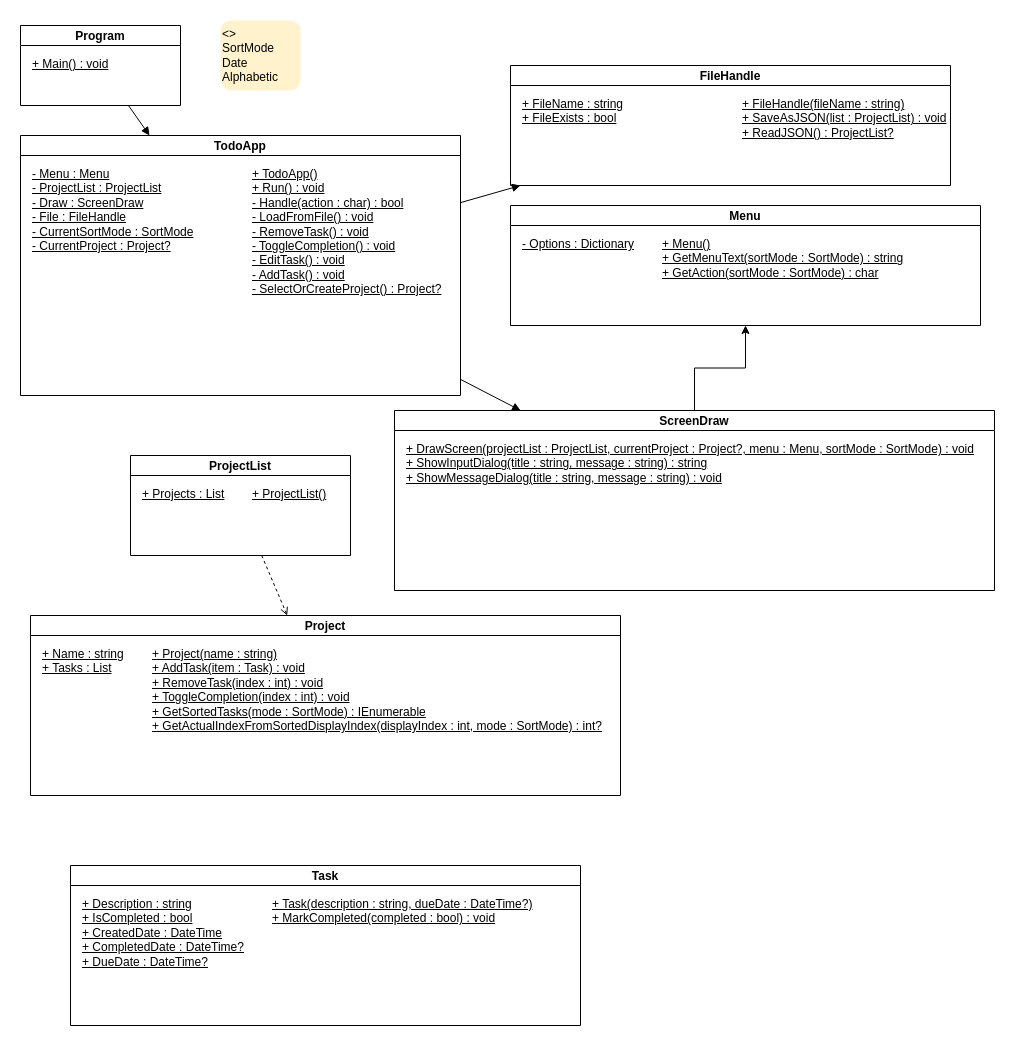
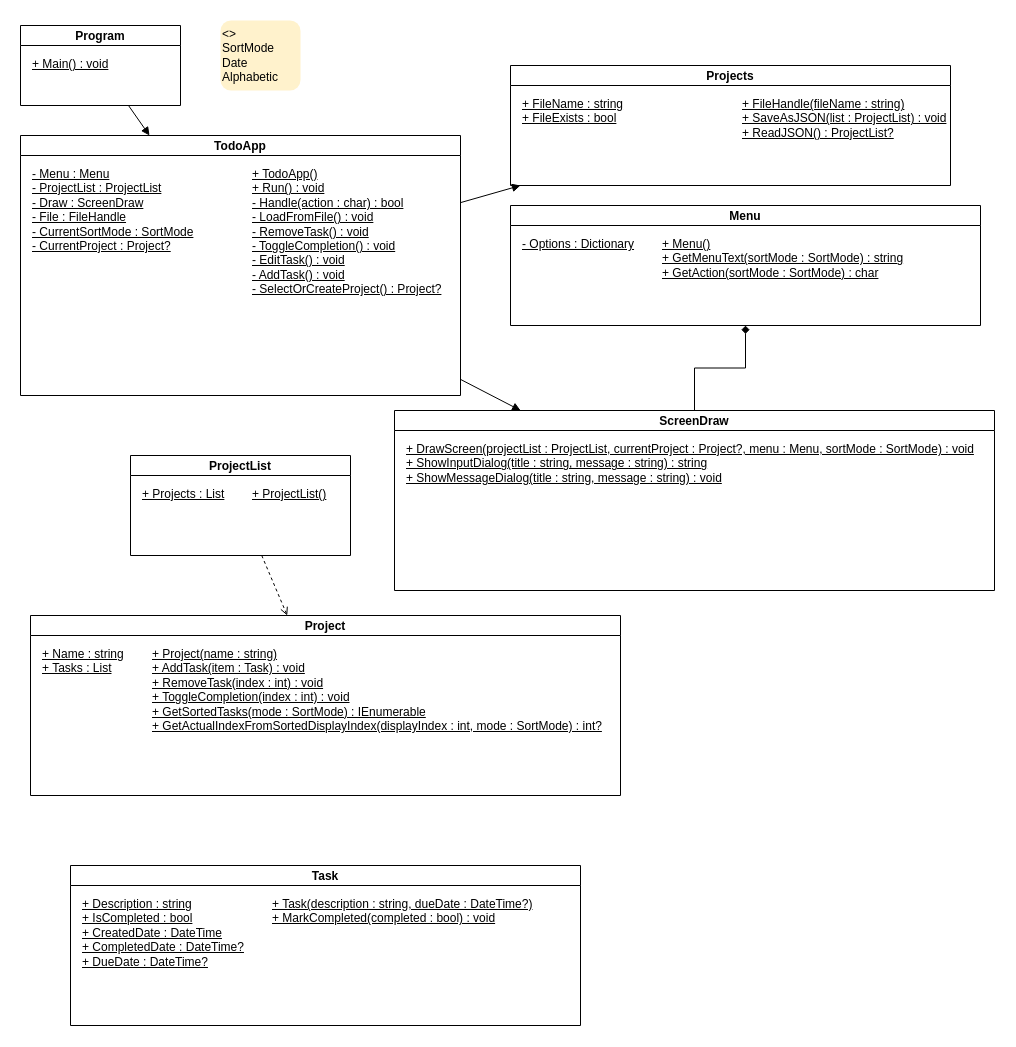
  <mxCell id="0" />
  <mxCell id="1" parent="0" />
  <mxCell id="2" value="Program" style="swimlane;childLayout=stackLayout;horizontal=1;startSize=20;" parent="1" vertex="1"><mxGeometry x="20" y="25" width="160" height="80" as="geometry" /></mxCell>
  <mxCell id="3" value="&lt;u&gt;+ Main() : void&lt;/u&gt;" style="text;html=1;align=left;verticalAlign=top;spacingLeft=10;spacingTop=5;" parent="2" vertex="1"><mxGeometry y="20" width="160" height="60" as="geometry" /></mxCell>
  <mxCell id="4" value="TodoApp" style="swimlane;childLayout=stackLayout;horizontal=1;startSize=20;" parent="1" vertex="1"><mxGeometry x="20" y="135" width="440" height="260" as="geometry" /></mxCell>
  <mxCell id="5" value="&lt;u&gt;- Menu : Menu&lt;/u&gt;&#10;&lt;u&gt;- ProjectList : ProjectList&lt;/u&gt;&#10;&lt;u&gt;- Draw : ScreenDraw&lt;/u&gt;&#10;&lt;u&gt;- File : FileHandle&lt;/u&gt;&#10;&lt;u&gt;- CurrentSortMode : SortMode&lt;/u&gt;&#10;&lt;u&gt;- CurrentProject : Project?&lt;/u&gt;" style="text;html=1;align=left;verticalAlign=top;spacingLeft=10;spacingTop=5;" parent="4" vertex="1"><mxGeometry y="20" width="220" height="240" as="geometry" /></mxCell>
  <mxCell id="6" value="&lt;u&gt;+ TodoApp()&lt;/u&gt;&#10;&lt;u&gt;+ Run() : void&lt;/u&gt;&#10;&lt;u&gt;- Handle(action : char) : bool&lt;/u&gt;&#10;&lt;u&gt;- LoadFromFile() : void&lt;/u&gt;&#10;&lt;u&gt;- RemoveTask() : void&lt;/u&gt;&#10;&lt;u&gt;- ToggleCompletion() : void&lt;/u&gt;&#10;&lt;u&gt;- EditTask() : void&lt;/u&gt;&#10;&lt;u&gt;- AddTask() : void&lt;/u&gt;&#10;&lt;u&gt;- SelectOrCreateProject() : Project?&lt;/u&gt;" style="text;html=1;align=left;verticalAlign=top;spacingLeft=10;spacingTop=5;" parent="4" vertex="1"><mxGeometry x="220" y="20" width="220" height="240" as="geometry" /></mxCell>
  <mxCell id="7" value="Menu" style="swimlane;childLayout=stackLayout;horizontal=1;startSize=20;" parent="1" vertex="1"><mxGeometry x="510" y="205" width="470" height="120" as="geometry" /></mxCell>
  <mxCell id="8" value="&lt;u&gt;- Options : Dictionary&lt;char, string&gt;&lt;/u&gt;" style="text;html=1;align=left;verticalAlign=top;spacingLeft=10;spacingTop=5;" parent="7" vertex="1"><mxGeometry y="20" width="140" height="100" as="geometry" /></mxCell>
  <mxCell id="9" value="&lt;u&gt;+ Menu()&lt;/u&gt;&#10;&lt;u&gt;+ GetMenuText(sortMode : SortMode) : string&lt;/u&gt;&#10;&lt;u&gt;+ GetAction(sortMode : SortMode) : char&lt;/u&gt;" style="text;html=1;align=left;verticalAlign=top;spacingLeft=10;spacingTop=5;" parent="7" vertex="1"><mxGeometry x="140" y="20" width="270" height="100" as="geometry" /></mxCell>
  <mxCell id="10" value="ProjectList" style="swimlane;childLayout=stackLayout;horizontal=1;startSize=20;" parent="1" vertex="1"><mxGeometry x="130" y="455" width="220" height="100" as="geometry" /></mxCell>
  <mxCell id="11" value="&lt;u&gt;+ Projects : List&lt;Project&gt;&lt;/u&gt;" style="text;html=1;align=left;verticalAlign=top;spacingLeft=10;spacingTop=5;" parent="10" vertex="1"><mxGeometry y="20" width="110" height="80" as="geometry" /></mxCell>
  <mxCell id="12" value="&lt;u&gt;+ ProjectList()&lt;/u&gt;" style="text;html=1;align=left;verticalAlign=top;spacingLeft=10;spacingTop=5;" parent="10" vertex="1"><mxGeometry x="110" y="20" width="110" height="80" as="geometry" /></mxCell>
  <mxCell id="13" value="Project" style="swimlane;childLayout=stackLayout;horizontal=1;startSize=20;" parent="1" vertex="1"><mxGeometry x="30" y="615" width="590" height="180" as="geometry" /></mxCell>
  <mxCell id="14" value="&lt;u&gt;+ Name : string&lt;/u&gt;&#10;&lt;u&gt;+ Tasks : List&lt;Task&gt;&lt;/u&gt;" style="text;html=1;align=left;verticalAlign=top;spacingLeft=10;spacingTop=5;" parent="13" vertex="1"><mxGeometry y="20" width="110" height="160" as="geometry" /></mxCell>
  <mxCell id="15" value="&lt;u&gt;+ Project(name : string)&lt;/u&gt;&#10;&lt;u&gt;+ AddTask(item : Task) : void&lt;/u&gt;&#10;&lt;u&gt;+ RemoveTask(index : int) : void&lt;/u&gt;&#10;&lt;u&gt;+ ToggleCompletion(index : int) : void&lt;/u&gt;&#10;&lt;u&gt;+ GetSortedTasks(mode : SortMode) : IEnumerable&lt;Task&gt;&lt;/u&gt;&#10;&lt;u&gt;+ GetActualIndexFromSortedDisplayIndex(displayIndex : int, mode : SortMode) : int?&lt;/u&gt;" style="text;html=1;align=left;verticalAlign=top;spacingLeft=10;spacingTop=5;" parent="13" vertex="1"><mxGeometry x="110" y="20" width="480" height="160" as="geometry" /></mxCell>
  <mxCell id="16" value="Task" style="swimlane;childLayout=stackLayout;horizontal=1;startSize=20;" parent="1" vertex="1"><mxGeometry x="70" y="865" width="510" height="160" as="geometry" /></mxCell>
  <mxCell id="17" value="&lt;u&gt;+ Description : string&lt;/u&gt;&#10;&lt;u&gt;+ IsCompleted : bool&lt;/u&gt;&#10;&lt;u&gt;+ CreatedDate : DateTime&lt;/u&gt;&#10;&lt;u&gt;+ CompletedDate : DateTime?&lt;/u&gt;&#10;&lt;u&gt;+ DueDate : DateTime?&lt;/u&gt;" style="text;html=1;align=left;verticalAlign=top;spacingLeft=10;spacingTop=5;" parent="16" vertex="1"><mxGeometry y="20" width="190" height="140" as="geometry" /></mxCell>
  <mxCell id="18" value="&lt;u&gt;+ Task(description : string, dueDate : DateTime?)&lt;/u&gt;&#10;&lt;u&gt;+ MarkCompleted(completed : bool) : void&lt;/u&gt;" style="text;html=1;align=left;verticalAlign=top;spacingLeft=10;spacingTop=5;" parent="16" vertex="1"><mxGeometry x="190" y="20" width="290" height="140" as="geometry" /></mxCell>
- <mxCell id="19" style="edgeStyle=orthogonalEdgeStyle;rounded=0;orthogonalLoop=1;jettySize=auto;html=1;exitX=0.5;exitY=0;exitDx=0;exitDy=0;entryX=0.5;entryY=1;entryDx=0;entryDy=0;" edge="1" parent="1" source="20" target="7"><mxGeometry relative="1" as="geometry"><mxPoint x="800" y="245" as="targetPoint" /></mxGeometry></mxCell>
+ <mxCell id="19" style="edgeStyle=orthogonalEdgeStyle;rounded=0;orthogonalLoop=1;jettySize=auto;html=1;exitX=0.5;exitY=0;exitDx=0;exitDy=0;entryX=0.5;entryY=1;entryDx=0;entryDy=0;endArrow=diamond;" edge="1" parent="1" source="20" target="7"><mxGeometry relative="1" as="geometry"><mxPoint x="800" y="245" as="targetPoint" /></mxGeometry></mxCell>
  <mxCell id="20" value="ScreenDraw" style="swimlane;childLayout=stackLayout;horizontal=1;startSize=20;" parent="1" vertex="1"><mxGeometry x="394" y="410" width="600" height="180" as="geometry" /></mxCell>
  <mxCell id="21" value="&lt;u&gt;+ DrawScreen(projectList : ProjectList, currentProject : Project?, menu : Menu, sortMode : SortMode) : void&lt;/u&gt;&#10;&lt;u&gt;+ ShowInputDialog(title : string, message : string) : string&lt;/u&gt;&#10;&lt;u&gt;+ ShowMessageDialog(title : string, message : string) : void&lt;/u&gt;" style="text;html=1;align=left;verticalAlign=top;spacingLeft=10;spacingTop=5;" parent="20" vertex="1"><mxGeometry y="20" width="600" height="160" as="geometry" /></mxCell>
- <mxCell id="22" value="FileHandle" style="swimlane;childLayout=stackLayout;horizontal=1;startSize=20;" parent="1" vertex="1"><mxGeometry x="510" y="65" width="440" height="120" as="geometry" /></mxCell>
+ <mxCell id="22" value="Projects" style="swimlane;childLayout=stackLayout;horizontal=1;startSize=20;" parent="1" vertex="1"><mxGeometry x="510" y="65" width="440" height="120" as="geometry" /></mxCell>
  <mxCell id="23" value="&lt;u&gt;+ FileName : string&lt;/u&gt;&#10;&lt;u&gt;+ FileExists : bool&lt;/u&gt;" style="text;html=1;align=left;verticalAlign=top;spacingLeft=10;spacingTop=5;" parent="22" vertex="1"><mxGeometry y="20" width="220" height="100" as="geometry" /></mxCell>
  <mxCell id="24" value="&lt;u&gt;+ FileHandle(fileName : string)&lt;/u&gt;&#10;&lt;u&gt;+ SaveAsJSON(list : ProjectList) : void&lt;/u&gt;&#10;&lt;u&gt;+ ReadJSON() : ProjectList?&lt;/u&gt;" style="text;html=1;align=left;verticalAlign=top;spacingLeft=10;spacingTop=5;" parent="22" vertex="1"><mxGeometry x="220" y="20" width="220" height="100" as="geometry" /></mxCell>
  <mxCell id="25" value="&lt;&lt;enum&gt;&gt;&#10;SortMode&#10;Date&#10;Alphabetic" style="text;html=1;align=left;verticalAlign=top;shape=rectangle;whiteSpace=wrap;rounded=1;fillColor=#fff2cc;" parent="1" vertex="1"><mxGeometry x="220" y="20" width="80" height="70" as="geometry" /></mxCell>
  <mxCell id="26" style="endArrow=block;endFill=1;" parent="1" source="2" target="4" edge="1"><mxGeometry relative="1" as="geometry" /></mxCell>
  <mxCell id="27" style="endArrow=block;endFill=1;" parent="1" source="4" target="20" edge="1"><mxGeometry relative="1" as="geometry" /></mxCell>
  <mxCell id="28" style="endArrow=block;endFill=1;" parent="1" source="4" target="22" edge="1"><mxGeometry relative="1" as="geometry" /></mxCell>
  <mxCell id="29" style="endArrow=open;endFill=0;dashed=1;" parent="1" source="10" target="13" edge="1"><mxGeometry relative="1" as="geometry" /></mxCell>
